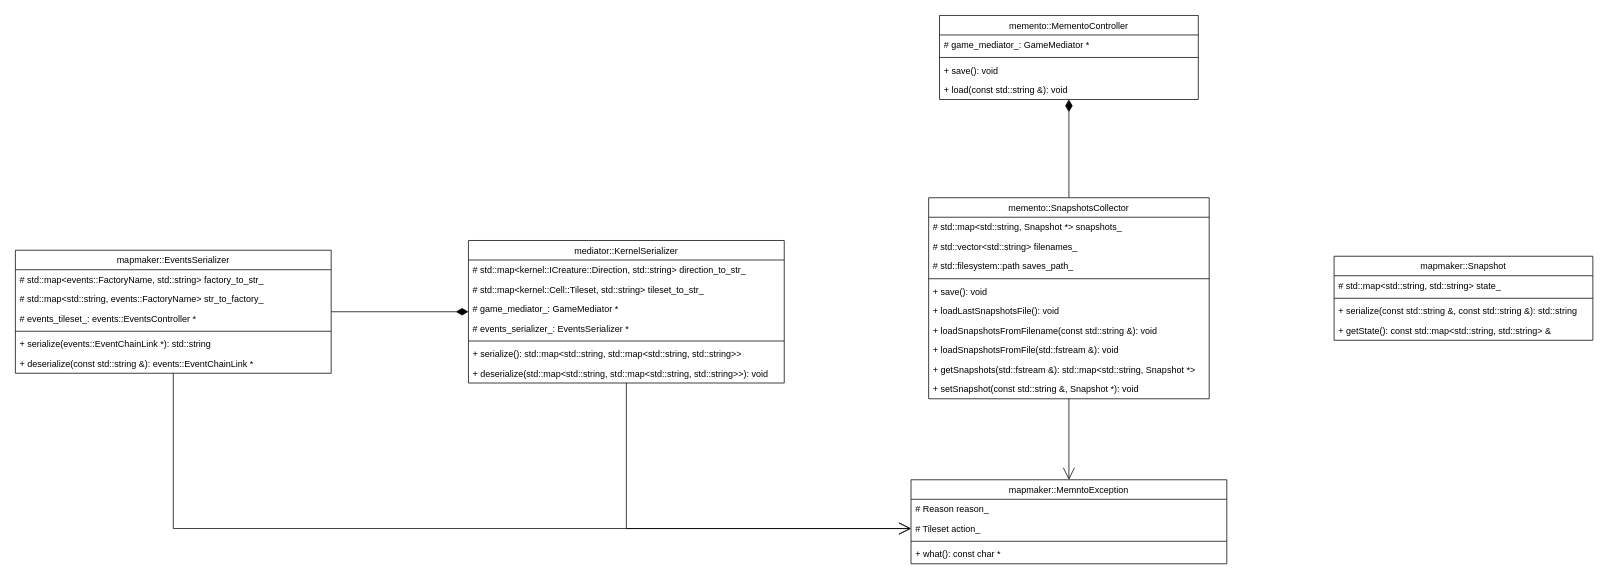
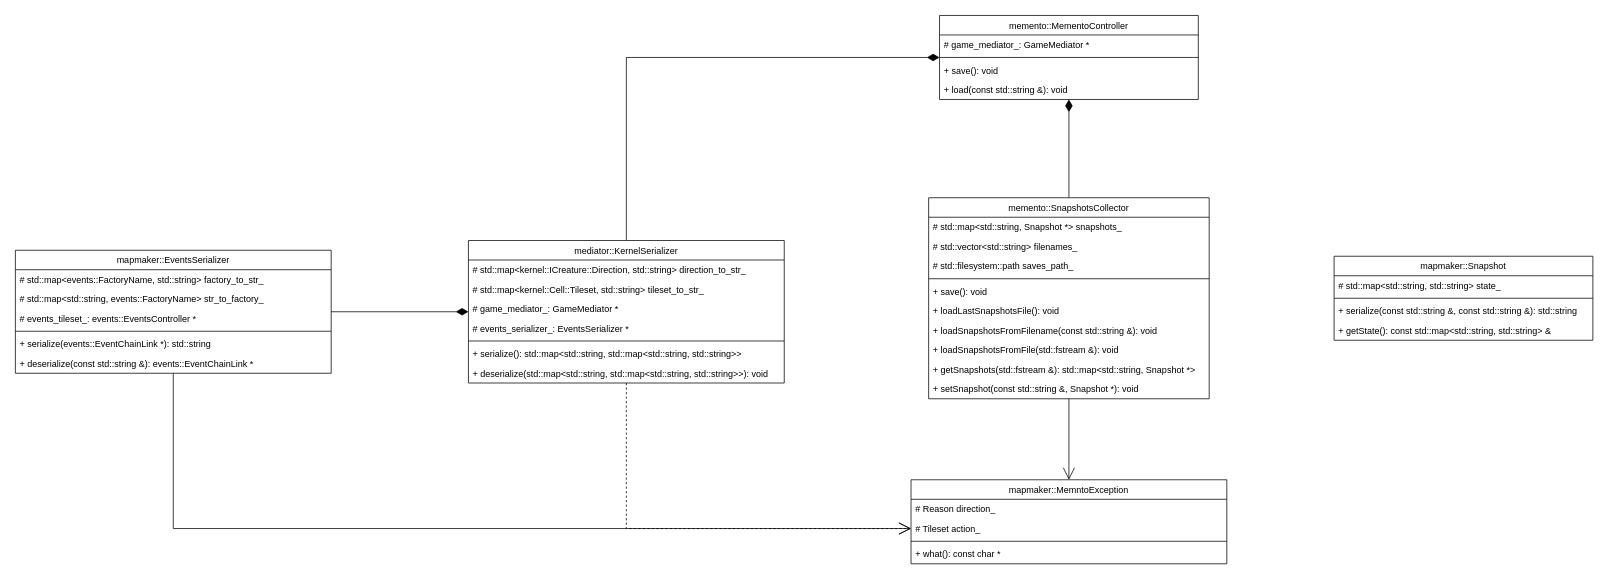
  <mxCell id="0" />
  <mxCell id="1" parent="0" />
  <mxCell id="2" style="edgeStyle=orthogonalEdgeStyle;rounded=0;orthogonalLoop=1;jettySize=auto;html=1;endArrow=none;endFill=0;endSize=14;startSize=14;startArrow=diamondThin;startFill=1;" parent="1" source="16" target="4" edge="1"><mxGeometry relative="1" as="geometry"><mxPoint x="1424.5" y="105" as="sourcePoint" /></mxGeometry></mxCell>
  <mxCell id="3" style="edgeStyle=orthogonalEdgeStyle;rounded=0;orthogonalLoop=1;jettySize=auto;html=1;startArrow=none;startFill=0;endArrow=open;endFill=0;startSize=14;endSize=14;" edge="1" parent="1" source="4" target="44"><mxGeometry relative="1" as="geometry" /></mxCell>
  <mxCell id="4" value="memento::SnapshotsCollector" style="swimlane;fontStyle=0;align=center;verticalAlign=top;childLayout=stackLayout;horizontal=1;startSize=26;horizontalStack=0;resizeParent=1;resizeLast=0;collapsible=1;marginBottom=0;rounded=0;shadow=0;strokeWidth=1;" parent="1" vertex="1"><mxGeometry x="1237.5" y="263" width="374" height="268" as="geometry"><mxRectangle x="281" width="160" height="26" as="alternateBounds" /></mxGeometry></mxCell>
  <mxCell id="5" value="# std::map&lt;std::string, Snapshot *&gt; snapshots_" style="text;align=left;verticalAlign=top;spacingLeft=4;spacingRight=4;overflow=hidden;rotatable=0;points=[[0,0.5],[1,0.5]];portConstraint=eastwest;rounded=0;shadow=0;html=0;" parent="4" vertex="1"><mxGeometry y="26" width="374" height="26" as="geometry" /></mxCell>
  <mxCell id="6" value="# std::vector&lt;std::string&gt; filenames_" style="text;align=left;verticalAlign=top;spacingLeft=4;spacingRight=4;overflow=hidden;rotatable=0;points=[[0,0.5],[1,0.5]];portConstraint=eastwest;rounded=0;shadow=0;html=0;" parent="4" vertex="1"><mxGeometry y="52" width="374" height="26" as="geometry" /></mxCell>
  <mxCell id="7" value="# std::filesystem::path saves_path_" style="text;align=left;verticalAlign=top;spacingLeft=4;spacingRight=4;overflow=hidden;rotatable=0;points=[[0,0.5],[1,0.5]];portConstraint=eastwest;rounded=0;shadow=0;html=0;" parent="4" vertex="1"><mxGeometry y="78" width="374" height="26" as="geometry" /></mxCell>
  <mxCell id="8" value="" style="line;html=1;strokeWidth=1;align=left;verticalAlign=middle;spacingTop=-1;spacingLeft=3;spacingRight=3;rotatable=0;labelPosition=right;points=[];portConstraint=eastwest;" parent="4" vertex="1"><mxGeometry y="104" width="374" height="8" as="geometry" /></mxCell>
  <mxCell id="9" value="+ save(): void" style="text;align=left;verticalAlign=top;spacingLeft=4;spacingRight=4;overflow=hidden;rotatable=0;points=[[0,0.5],[1,0.5]];portConstraint=eastwest;" parent="4" vertex="1"><mxGeometry y="112" width="374" height="26" as="geometry" /></mxCell>
  <mxCell id="10" value="+ loadLastSnapshotsFile(): void" style="text;align=left;verticalAlign=top;spacingLeft=4;spacingRight=4;overflow=hidden;rotatable=0;points=[[0,0.5],[1,0.5]];portConstraint=eastwest;" vertex="1" parent="4"><mxGeometry y="138" width="374" height="26" as="geometry" /></mxCell>
  <mxCell id="11" value="+ loadSnapshotsFromFilename(const std::string &amp;): void" style="text;align=left;verticalAlign=top;spacingLeft=4;spacingRight=4;overflow=hidden;rotatable=0;points=[[0,0.5],[1,0.5]];portConstraint=eastwest;" parent="4" vertex="1"><mxGeometry y="164" width="374" height="26" as="geometry" /></mxCell>
  <mxCell id="12" value="+ loadSnapshotsFromFile(std::fstream &amp;): void" style="text;align=left;verticalAlign=top;spacingLeft=4;spacingRight=4;overflow=hidden;rotatable=0;points=[[0,0.5],[1,0.5]];portConstraint=eastwest;" vertex="1" parent="4"><mxGeometry y="190" width="374" height="26" as="geometry" /></mxCell>
  <mxCell id="13" value="+ getSnapshots(std::fstream &amp;): std::map&lt;std::string, Snapshot *&gt;" style="text;align=left;verticalAlign=top;spacingLeft=4;spacingRight=4;overflow=hidden;rotatable=0;points=[[0,0.5],[1,0.5]];portConstraint=eastwest;" vertex="1" parent="4"><mxGeometry y="216" width="374" height="26" as="geometry" /></mxCell>
  <mxCell id="14" value="+ setSnapshot(const std::string &amp;, Snapshot *): void" style="text;align=left;verticalAlign=top;spacingLeft=4;spacingRight=4;overflow=hidden;rotatable=0;points=[[0,0.5],[1,0.5]];portConstraint=eastwest;" vertex="1" parent="4"><mxGeometry y="242" width="374" height="26" as="geometry" /></mxCell>
+ <mxCell id="15" style="edgeStyle=orthogonalEdgeStyle;rounded=0;orthogonalLoop=1;jettySize=auto;html=1;startArrow=diamondThin;startFill=1;endArrow=none;endFill=0;startSize=14;endSize=14;" edge="1" parent="1" source="16" target="28"><mxGeometry relative="1" as="geometry" /></mxCell>
  <mxCell id="16" value="memento::MementoController" style="swimlane;fontStyle=0;align=center;verticalAlign=top;childLayout=stackLayout;horizontal=1;startSize=26;horizontalStack=0;resizeParent=1;resizeLast=0;collapsible=1;marginBottom=0;rounded=0;shadow=0;strokeWidth=1;" parent="1" vertex="1"><mxGeometry x="1252" y="20" width="345" height="112" as="geometry"><mxRectangle x="281" width="160" height="26" as="alternateBounds" /></mxGeometry></mxCell>
  <mxCell id="17" value="# game_mediator_: GameMediator *" style="text;align=left;verticalAlign=top;spacingLeft=4;spacingRight=4;overflow=hidden;rotatable=0;points=[[0,0.5],[1,0.5]];portConstraint=eastwest;rounded=0;shadow=0;html=0;" parent="16" vertex="1"><mxGeometry y="26" width="345" height="26" as="geometry" /></mxCell>
  <mxCell id="18" value="" style="line;html=1;strokeWidth=1;align=left;verticalAlign=middle;spacingTop=-1;spacingLeft=3;spacingRight=3;rotatable=0;labelPosition=right;points=[];portConstraint=eastwest;" parent="16" vertex="1"><mxGeometry y="52" width="345" height="8" as="geometry" /></mxCell>
  <mxCell id="19" value="+ save(): void" style="text;align=left;verticalAlign=top;spacingLeft=4;spacingRight=4;overflow=hidden;rotatable=0;points=[[0,0.5],[1,0.5]];portConstraint=eastwest;" parent="16" vertex="1"><mxGeometry y="60" width="345" height="26" as="geometry" /></mxCell>
  <mxCell id="20" value="+ load(const std::string &amp;): void" style="text;align=left;verticalAlign=top;spacingLeft=4;spacingRight=4;overflow=hidden;rotatable=0;points=[[0,0.5],[1,0.5]];portConstraint=eastwest;" parent="16" vertex="1"><mxGeometry y="86" width="345" height="26" as="geometry" /></mxCell>
  <mxCell id="21" value="mapmaker::Snapshot" style="swimlane;fontStyle=0;align=center;verticalAlign=top;childLayout=stackLayout;horizontal=1;startSize=26;horizontalStack=0;resizeParent=1;resizeLast=0;collapsible=1;marginBottom=0;rounded=0;shadow=0;strokeWidth=1;" vertex="1" parent="1"><mxGeometry x="1778" y="341" width="345" height="112" as="geometry"><mxRectangle x="281" width="160" height="26" as="alternateBounds" /></mxGeometry></mxCell>
  <mxCell id="22" value="# std::map&lt;std::string, std::string&gt; state_" style="text;align=left;verticalAlign=top;spacingLeft=4;spacingRight=4;overflow=hidden;rotatable=0;points=[[0,0.5],[1,0.5]];portConstraint=eastwest;rounded=0;shadow=0;html=0;" vertex="1" parent="21"><mxGeometry y="26" width="345" height="26" as="geometry" /></mxCell>
  <mxCell id="23" value="" style="line;html=1;strokeWidth=1;align=left;verticalAlign=middle;spacingTop=-1;spacingLeft=3;spacingRight=3;rotatable=0;labelPosition=right;points=[];portConstraint=eastwest;" vertex="1" parent="21"><mxGeometry y="52" width="345" height="8" as="geometry" /></mxCell>
  <mxCell id="24" value="+ serialize(const std::string &amp;, const std::string &amp;): std::string" style="text;align=left;verticalAlign=top;spacingLeft=4;spacingRight=4;overflow=hidden;rotatable=0;points=[[0,0.5],[1,0.5]];portConstraint=eastwest;" vertex="1" parent="21"><mxGeometry y="60" width="345" height="26" as="geometry" /></mxCell>
  <mxCell id="25" value="+ getState(): const std::map&lt;std::string, std::string&gt; &amp;" style="text;align=left;verticalAlign=top;spacingLeft=4;spacingRight=4;overflow=hidden;rotatable=0;points=[[0,0.5],[1,0.5]];portConstraint=eastwest;" vertex="1" parent="21"><mxGeometry y="86" width="345" height="26" as="geometry" /></mxCell>
  <mxCell id="26" style="edgeStyle=orthogonalEdgeStyle;rounded=0;orthogonalLoop=1;jettySize=auto;html=1;startArrow=diamondThin;startFill=1;endArrow=none;endFill=0;startSize=14;endSize=14;" edge="1" parent="1" source="28" target="37"><mxGeometry relative="1" as="geometry" /></mxCell>
- <mxCell id="27" style="edgeStyle=orthogonalEdgeStyle;rounded=0;orthogonalLoop=1;jettySize=auto;html=1;entryX=0;entryY=0.5;entryDx=0;entryDy=0;startArrow=none;startFill=0;endArrow=open;endFill=0;startSize=14;endSize=14;" edge="1" parent="1" source="28" target="46"><mxGeometry relative="1" as="geometry" /></mxCell>
+ <mxCell id="27" style="edgeStyle=orthogonalEdgeStyle;rounded=0;orthogonalLoop=1;jettySize=auto;html=1;entryX=0;entryY=0.5;entryDx=0;entryDy=0;startArrow=none;startFill=0;endArrow=open;endFill=0;startSize=14;endSize=14;dashed=1;" edge="1" parent="1" source="28" target="46"><mxGeometry relative="1" as="geometry" /></mxCell>
  <mxCell id="28" value="mediator::KernelSerializer" style="swimlane;fontStyle=0;align=center;verticalAlign=top;childLayout=stackLayout;horizontal=1;startSize=26;horizontalStack=0;resizeParent=1;resizeLast=0;collapsible=1;marginBottom=0;rounded=0;shadow=0;strokeWidth=1;" vertex="1" parent="1"><mxGeometry x="624" y="320" width="421" height="190" as="geometry"><mxRectangle x="281" width="160" height="26" as="alternateBounds" /></mxGeometry></mxCell>
  <mxCell id="29" value="# std::map&lt;kernel::ICreature::Direction, std::string&gt; direction_to_str_" style="text;align=left;verticalAlign=top;spacingLeft=4;spacingRight=4;overflow=hidden;rotatable=0;points=[[0,0.5],[1,0.5]];portConstraint=eastwest;rounded=0;shadow=0;html=0;" vertex="1" parent="28"><mxGeometry y="26" width="421" height="26" as="geometry" /></mxCell>
  <mxCell id="30" value="# std::map&lt;kernel::Cell::Tileset, std::string&gt; tileset_to_str_" style="text;align=left;verticalAlign=top;spacingLeft=4;spacingRight=4;overflow=hidden;rotatable=0;points=[[0,0.5],[1,0.5]];portConstraint=eastwest;rounded=0;shadow=0;html=0;" vertex="1" parent="28"><mxGeometry y="52" width="421" height="26" as="geometry" /></mxCell>
  <mxCell id="31" value="# game_mediator_: GameMediator *" style="text;align=left;verticalAlign=top;spacingLeft=4;spacingRight=4;overflow=hidden;rotatable=0;points=[[0,0.5],[1,0.5]];portConstraint=eastwest;rounded=0;shadow=0;html=0;" vertex="1" parent="28"><mxGeometry y="78" width="421" height="26" as="geometry" /></mxCell>
  <mxCell id="32" value="# events_serializer_: EventsSerializer *" style="text;align=left;verticalAlign=top;spacingLeft=4;spacingRight=4;overflow=hidden;rotatable=0;points=[[0,0.5],[1,0.5]];portConstraint=eastwest;rounded=0;shadow=0;html=0;" vertex="1" parent="28"><mxGeometry y="104" width="421" height="26" as="geometry" /></mxCell>
  <mxCell id="33" value="" style="line;html=1;strokeWidth=1;align=left;verticalAlign=middle;spacingTop=-1;spacingLeft=3;spacingRight=3;rotatable=0;labelPosition=right;points=[];portConstraint=eastwest;" vertex="1" parent="28"><mxGeometry y="130" width="421" height="8" as="geometry" /></mxCell>
  <mxCell id="34" value="+ serialize(): std::map&lt;std::string, std::map&lt;std::string, std::string&gt;&gt;" style="text;align=left;verticalAlign=top;spacingLeft=4;spacingRight=4;overflow=hidden;rotatable=0;points=[[0,0.5],[1,0.5]];portConstraint=eastwest;" vertex="1" parent="28"><mxGeometry y="138" width="421" height="26" as="geometry" /></mxCell>
  <mxCell id="35" value="+ deserialize(std::map&lt;std::string, std::map&lt;std::string, std::string&gt;&gt;): void" style="text;align=left;verticalAlign=top;spacingLeft=4;spacingRight=4;overflow=hidden;rotatable=0;points=[[0,0.5],[1,0.5]];portConstraint=eastwest;" vertex="1" parent="28"><mxGeometry y="164" width="421" height="26" as="geometry" /></mxCell>
  <mxCell id="36" style="edgeStyle=orthogonalEdgeStyle;rounded=0;orthogonalLoop=1;jettySize=auto;html=1;entryX=0;entryY=0.5;entryDx=0;entryDy=0;startArrow=none;startFill=0;endArrow=open;endFill=0;startSize=14;endSize=14;" edge="1" parent="1" source="37" target="46"><mxGeometry relative="1" as="geometry" /></mxCell>
  <mxCell id="37" value="mapmaker::EventsSerializer" style="swimlane;fontStyle=0;align=center;verticalAlign=top;childLayout=stackLayout;horizontal=1;startSize=26;horizontalStack=0;resizeParent=1;resizeLast=0;collapsible=1;marginBottom=0;rounded=0;shadow=0;strokeWidth=1;" vertex="1" parent="1"><mxGeometry x="20" y="333" width="421" height="164" as="geometry"><mxRectangle x="281" width="160" height="26" as="alternateBounds" /></mxGeometry></mxCell>
  <mxCell id="38" value="# std::map&lt;events::FactoryName, std::string&gt; factory_to_str_" style="text;align=left;verticalAlign=top;spacingLeft=4;spacingRight=4;overflow=hidden;rotatable=0;points=[[0,0.5],[1,0.5]];portConstraint=eastwest;rounded=0;shadow=0;html=0;" vertex="1" parent="37"><mxGeometry y="26" width="421" height="26" as="geometry" /></mxCell>
  <mxCell id="39" value="# std::map&lt;std::string, events::FactoryName&gt; str_to_factory_" style="text;align=left;verticalAlign=top;spacingLeft=4;spacingRight=4;overflow=hidden;rotatable=0;points=[[0,0.5],[1,0.5]];portConstraint=eastwest;rounded=0;shadow=0;html=0;" vertex="1" parent="37"><mxGeometry y="52" width="421" height="26" as="geometry" /></mxCell>
  <mxCell id="40" value="# events_tileset_: events::EventsController *" style="text;align=left;verticalAlign=top;spacingLeft=4;spacingRight=4;overflow=hidden;rotatable=0;points=[[0,0.5],[1,0.5]];portConstraint=eastwest;rounded=0;shadow=0;html=0;" vertex="1" parent="37"><mxGeometry y="78" width="421" height="26" as="geometry" /></mxCell>
  <mxCell id="41" value="" style="line;html=1;strokeWidth=1;align=left;verticalAlign=middle;spacingTop=-1;spacingLeft=3;spacingRight=3;rotatable=0;labelPosition=right;points=[];portConstraint=eastwest;" vertex="1" parent="37"><mxGeometry y="104" width="421" height="8" as="geometry" /></mxCell>
  <mxCell id="42" value="+ serialize(events::EventChainLink *): std::string" style="text;align=left;verticalAlign=top;spacingLeft=4;spacingRight=4;overflow=hidden;rotatable=0;points=[[0,0.5],[1,0.5]];portConstraint=eastwest;" vertex="1" parent="37"><mxGeometry y="112" width="421" height="26" as="geometry" /></mxCell>
  <mxCell id="43" value="+ deserialize(const std::string &amp;): events::EventChainLink *" style="text;align=left;verticalAlign=top;spacingLeft=4;spacingRight=4;overflow=hidden;rotatable=0;points=[[0,0.5],[1,0.5]];portConstraint=eastwest;" vertex="1" parent="37"><mxGeometry y="138" width="421" height="26" as="geometry" /></mxCell>
  <mxCell id="44" value="mapmaker::MemntoException" style="swimlane;fontStyle=0;align=center;verticalAlign=top;childLayout=stackLayout;horizontal=1;startSize=26;horizontalStack=0;resizeParent=1;resizeLast=0;collapsible=1;marginBottom=0;rounded=0;shadow=0;strokeWidth=1;" vertex="1" parent="1"><mxGeometry x="1214" y="639" width="421" height="112" as="geometry"><mxRectangle x="281" width="160" height="26" as="alternateBounds" /></mxGeometry></mxCell>
- <mxCell id="45" value="# Reason reason_" style="text;align=left;verticalAlign=top;spacingLeft=4;spacingRight=4;overflow=hidden;rotatable=0;points=[[0,0.5],[1,0.5]];portConstraint=eastwest;rounded=0;shadow=0;html=0;" vertex="1" parent="44"><mxGeometry y="26" width="421" height="26" as="geometry" /></mxCell>
+ <mxCell id="45" value="# Reason direction_" style="text;align=left;verticalAlign=top;spacingLeft=4;spacingRight=4;overflow=hidden;rotatable=0;points=[[0,0.5],[1,0.5]];portConstraint=eastwest;rounded=0;shadow=0;html=0;" vertex="1" parent="44"><mxGeometry y="26" width="421" height="26" as="geometry" /></mxCell>
  <mxCell id="46" value="# Tileset action_" style="text;align=left;verticalAlign=top;spacingLeft=4;spacingRight=4;overflow=hidden;rotatable=0;points=[[0,0.5],[1,0.5]];portConstraint=eastwest;rounded=0;shadow=0;html=0;" vertex="1" parent="44"><mxGeometry y="52" width="421" height="26" as="geometry" /></mxCell>
  <mxCell id="47" value="" style="line;html=1;strokeWidth=1;align=left;verticalAlign=middle;spacingTop=-1;spacingLeft=3;spacingRight=3;rotatable=0;labelPosition=right;points=[];portConstraint=eastwest;" vertex="1" parent="44"><mxGeometry y="78" width="421" height="8" as="geometry" /></mxCell>
  <mxCell id="48" value="+ what(): const char *" style="text;align=left;verticalAlign=top;spacingLeft=4;spacingRight=4;overflow=hidden;rotatable=0;points=[[0,0.5],[1,0.5]];portConstraint=eastwest;" vertex="1" parent="44"><mxGeometry y="86" width="421" height="26" as="geometry" /></mxCell>
